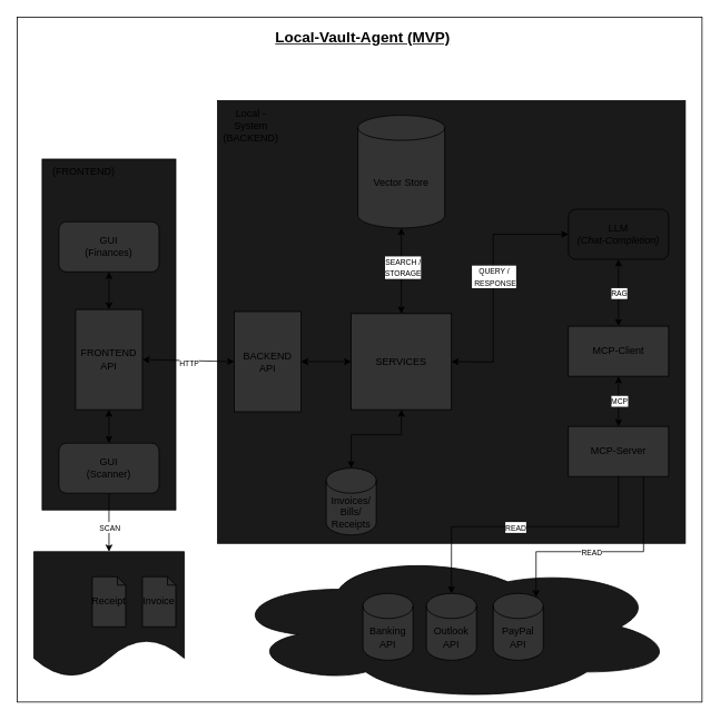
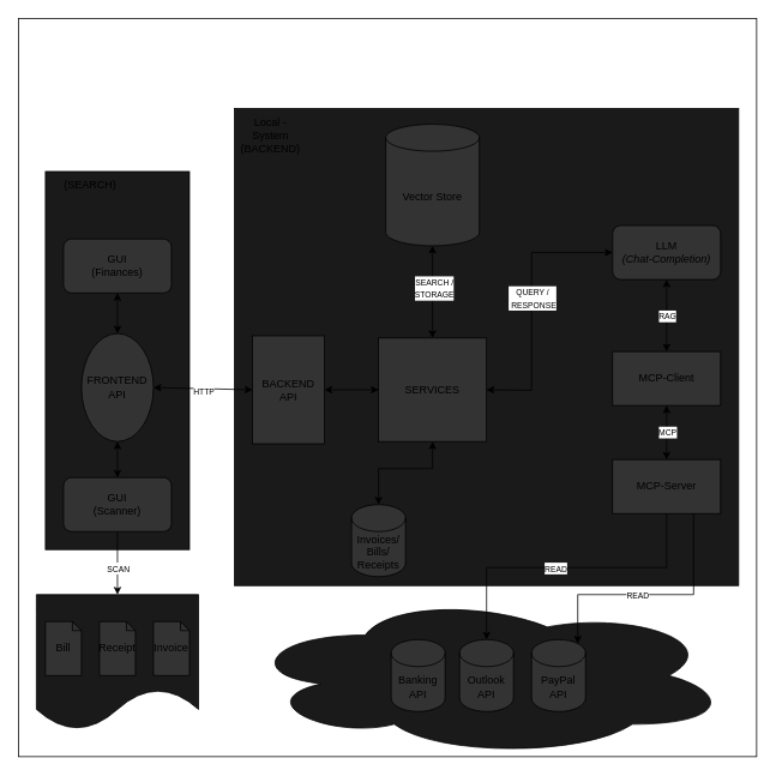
  <mxCell id="0" />
  <mxCell id="1" parent="0" />
  <mxCell id="2" value="" style="rounded=0;whiteSpace=wrap;html=1;" parent="1" vertex="1"><mxGeometry width="820" height="820" as="geometry" x="20" y="20" /></mxCell>
  <mxCell id="3" value="" style="rounded=0;whiteSpace=wrap;html=1;fillColor=#1A1A1A;" parent="1" vertex="1"><mxGeometry x="50" y="190" width="160" height="420" as="geometry" /></mxCell>
  <mxCell id="4" value="" style="rounded=0;whiteSpace=wrap;html=1;fillColor=#1A1A1A;" parent="1" vertex="1"><mxGeometry x="260" y="120" width="560" height="530" as="geometry" /></mxCell>
  <mxCell id="5" value="Local - System&lt;div&gt;(BACKEND)&lt;/div&gt;" style="text;html=1;align=center;verticalAlign=middle;whiteSpace=wrap;rounded=0;" parent="1" vertex="1"><mxGeometry x="270" y="120" width="60" height="60" as="geometry" /></mxCell>
- <mxCell id="6" value="&lt;font style=&quot;font-size: 18px;&quot;&gt;&lt;b&gt;&lt;u&gt;Local-Vault-Agent (MVP)&lt;/u&gt;&lt;/b&gt;&lt;/font&gt;" style="text;html=1;align=center;verticalAlign=middle;whiteSpace=wrap;rounded=0;" parent="1" vertex="1"><mxGeometry x="316" y="30" width="236" height="30" as="geometry" /></mxCell>
- <mxCell id="7" value="(FRONTEND)" style="text;html=1;align=center;verticalAlign=middle;whiteSpace=wrap;rounded=0;" parent="1" vertex="1"><mxGeometry x="50" y="190" width="100" height="30" as="geometry" /></mxCell>
+ <mxCell id="7" value="(SEARCH)" style="text;html=1;align=center;verticalAlign=middle;whiteSpace=wrap;rounded=0;" parent="1" vertex="1"><mxGeometry x="50" y="190" width="100" height="30" as="geometry" /></mxCell>
  <mxCell id="8" value="BACKEND&lt;div&gt;API&lt;/div&gt;" style="rounded=0;whiteSpace=wrap;html=1;fillColor=#333333;" parent="1" vertex="1"><mxGeometry x="280" y="372.5" width="80" height="120" as="geometry" /></mxCell>
  <mxCell id="9" value="GUI&lt;div&gt;(Finances)&lt;/div&gt;" style="rounded=1;whiteSpace=wrap;html=1;fillColor=#333333;" parent="1" vertex="1"><mxGeometry x="70" y="265" width="120" height="60" as="geometry" /></mxCell>
- <mxCell id="10" value="FRONTEND&lt;div&gt;API&lt;/div&gt;" style="rounded=0;whiteSpace=wrap;html=1;fillColor=#333333;" parent="1" vertex="1"><mxGeometry x="90" y="370" width="80" height="120" as="geometry" /></mxCell>
+ <mxCell id="10" value="FRONTEND&lt;div&gt;API&lt;/div&gt;" style="ellipse;whiteSpace=wrap;html=1;fillColor=#333333;" parent="1" vertex="1"><mxGeometry x="90" y="370" width="80" height="120" as="geometry" /></mxCell>
  <mxCell id="11" value="" style="endArrow=classic;startArrow=classic;html=1;rounded=0;entryX=0.5;entryY=1;entryDx=0;entryDy=0;exitX=0.5;exitY=0;exitDx=0;exitDy=0;" parent="1" source="10" target="9" edge="1"><mxGeometry width="50" height="50" relative="1" as="geometry"><mxPoint x="390" y="460" as="sourcePoint" /><mxPoint x="440" y="410" as="targetPoint" /></mxGeometry></mxCell>
  <mxCell id="12" value="" style="endArrow=classic;startArrow=classic;html=1;rounded=0;exitX=1;exitY=0.5;exitDx=0;exitDy=0;entryX=0;entryY=0.5;entryDx=0;entryDy=0;" parent="1" source="10" target="8" edge="1"><mxGeometry width="50" height="50" relative="1" as="geometry"><mxPoint x="390" y="460" as="sourcePoint" /><mxPoint x="440" y="410" as="targetPoint" /></mxGeometry></mxCell>
  <mxCell id="13" value="&lt;font style=&quot;font-size: 9px;&quot;&gt;HTTP&lt;/font&gt;" style="edgeLabel;html=1;align=center;verticalAlign=middle;resizable=0;points=[];" parent="12" vertex="1" connectable="0"><mxGeometry x="0.01" y="-2" relative="1" as="geometry"><mxPoint as="offset" /></mxGeometry></mxCell>
  <mxCell id="14" value="" style="ellipse;shape=cloud;whiteSpace=wrap;html=1;fillColor=#1A1A1A;" parent="1" vertex="1"><mxGeometry x="270" y="660" width="540" height="180" as="geometry" /></mxCell>
  <mxCell id="15" value="PayPal&lt;div&gt;API&lt;/div&gt;" style="shape=cylinder3;whiteSpace=wrap;html=1;boundedLbl=1;backgroundOutline=1;size=15;fillColor=#333333;" parent="1" vertex="1"><mxGeometry x="590" y="710" width="60" height="80" as="geometry" /></mxCell>
  <mxCell id="16" value="Banking&lt;div&gt;API&lt;/div&gt;" style="shape=cylinder3;whiteSpace=wrap;html=1;boundedLbl=1;backgroundOutline=1;size=15;fillColor=#333333;" parent="1" vertex="1"><mxGeometry x="434" y="710" width="60" height="80" as="geometry" /></mxCell>
  <mxCell id="17" value="MCP-Server" style="rounded=0;whiteSpace=wrap;html=1;fillColor=#333333;" parent="1" vertex="1"><mxGeometry x="680" y="510" width="120" height="60" as="geometry" /></mxCell>
  <mxCell id="18" style="edgeStyle=orthogonalEdgeStyle;rounded=0;orthogonalLoop=1;jettySize=auto;html=1;entryX=0.855;entryY=0;entryDx=0;entryDy=4.35;entryPerimeter=0;exitX=0.75;exitY=1;exitDx=0;exitDy=0;" parent="1" source="17" target="15" edge="1"><mxGeometry relative="1" as="geometry"><mxPoint x="740" y="490" as="sourcePoint" /><mxPoint x="641.3" y="754.35" as="targetPoint" /><Array as="points"><mxPoint x="770" y="660" /><mxPoint x="641" y="660" /></Array></mxGeometry></mxCell>
  <mxCell id="19" value="&lt;font style=&quot;font-size: 9px;&quot;&gt;READ&lt;/font&gt;" style="edgeLabel;html=1;align=center;verticalAlign=middle;resizable=0;points=[];" parent="18" vertex="1" connectable="0"><mxGeometry x="0.357" relative="1" as="geometry"><mxPoint x="32" as="offset" /></mxGeometry></mxCell>
  <mxCell id="20" value="MCP-Client" style="rounded=0;whiteSpace=wrap;html=1;fillColor=#333333;" parent="1" vertex="1"><mxGeometry x="680" y="390" width="120" height="60" as="geometry" /></mxCell>
  <mxCell id="21" value="Vector Store" style="shape=cylinder3;whiteSpace=wrap;html=1;boundedLbl=1;backgroundOutline=1;size=15;fillColor=#333333;" parent="1" vertex="1"><mxGeometry x="428" y="137.5" width="104" height="135" as="geometry" /></mxCell>
- <mxCell id="22" value="LLM&lt;div&gt;&lt;i&gt;(Chat-Completion)&lt;/i&gt;&lt;/div&gt;" style="rounded=1;whiteSpace=wrap;html=1;fillColor=#1a1a1a;" parent="1" vertex="1"><mxGeometry x="680" y="250" width="120" height="60" as="geometry" /></mxCell>
+ <mxCell id="22" value="LLM&lt;div&gt;&lt;i&gt;(Chat-Completion)&lt;/i&gt;&lt;/div&gt;" style="rounded=1;whiteSpace=wrap;html=1;fillColor=#333333;" parent="1" vertex="1"><mxGeometry x="680" y="250" width="120" height="60" as="geometry" /></mxCell>
  <mxCell id="23" value="" style="endArrow=classic;startArrow=classic;html=1;rounded=0;entryX=0.5;entryY=1;entryDx=0;entryDy=0;exitX=0.5;exitY=0;exitDx=0;exitDy=0;" parent="1" source="17" target="20" edge="1"><mxGeometry width="50" height="50" relative="1" as="geometry"><mxPoint x="390" y="460" as="sourcePoint" /><mxPoint x="440" y="410" as="targetPoint" /></mxGeometry></mxCell>
  <mxCell id="24" value="&lt;font style=&quot;font-size: 9px;&quot;&gt;MCP&lt;/font&gt;" style="edgeLabel;html=1;align=center;verticalAlign=middle;resizable=0;points=[];" parent="23" vertex="1" connectable="0"><mxGeometry x="0.047" relative="1" as="geometry"><mxPoint as="offset" /></mxGeometry></mxCell>
  <mxCell id="25" value="" style="endArrow=classic;startArrow=classic;html=1;rounded=0;entryX=0.5;entryY=1;entryDx=0;entryDy=0;exitX=0.5;exitY=0;exitDx=0;exitDy=0;" parent="1" source="20" target="22" edge="1"><mxGeometry width="50" height="50" relative="1" as="geometry"><mxPoint x="490" y="490" as="sourcePoint" /><mxPoint x="540" y="440" as="targetPoint" /><Array as="points"><mxPoint x="740" y="310" /></Array></mxGeometry></mxCell>
  <mxCell id="26" value="&lt;font style=&quot;font-size: 9px;&quot;&gt;RAG&lt;/font&gt;" style="edgeLabel;html=1;align=center;verticalAlign=middle;resizable=0;points=[];" parent="25" vertex="1" connectable="0"><mxGeometry x="0.352" relative="1" as="geometry"><mxPoint y="14" as="offset" /></mxGeometry></mxCell>
  <mxCell id="27" value="Invoices/&lt;div&gt;Bills/&lt;/div&gt;&lt;div&gt;Receipts&lt;/div&gt;" style="shape=cylinder3;whiteSpace=wrap;html=1;boundedLbl=1;backgroundOutline=1;size=15;fillColor=#333333;" parent="1" vertex="1"><mxGeometry x="390" y="560" width="60" height="80" as="geometry" /></mxCell>
  <mxCell id="28" value="Outlook&lt;div&gt;API&lt;/div&gt;" style="shape=cylinder3;whiteSpace=wrap;html=1;boundedLbl=1;backgroundOutline=1;size=15;fillColor=#333333;" parent="1" vertex="1"><mxGeometry x="510" y="710" width="60" height="80" as="geometry" /></mxCell>
  <mxCell id="29" style="edgeStyle=orthogonalEdgeStyle;rounded=0;orthogonalLoop=1;jettySize=auto;html=1;exitX=0.5;exitY=1;exitDx=0;exitDy=0;entryX=0.5;entryY=0;entryDx=0;entryDy=0;entryPerimeter=0;" parent="1" source="17" target="28" edge="1"><mxGeometry relative="1" as="geometry"><Array as="points"><mxPoint x="740" y="630" /><mxPoint x="540" y="630" /></Array></mxGeometry></mxCell>
  <mxCell id="30" value="&lt;font style=&quot;font-size: 9px;&quot;&gt;READ&lt;/font&gt;" style="edgeLabel;html=1;align=center;verticalAlign=middle;resizable=0;points=[];" parent="29" vertex="1" connectable="0"><mxGeometry x="0.265" relative="1" as="geometry"><mxPoint x="31" as="offset" /></mxGeometry></mxCell>
  <mxCell id="31" value="" style="shape=document;whiteSpace=wrap;html=1;boundedLbl=1;fillColor=#1A1A1A;" parent="1" vertex="1"><mxGeometry x="40" y="660" width="180" height="150" as="geometry" /></mxCell>
+ <mxCell id="32" value="Bill" style="shape=note;whiteSpace=wrap;html=1;backgroundOutline=1;darkOpacity=0.05;size=10;fillColor=#333333;" parent="1" vertex="1"><mxGeometry x="50" y="690" width="40" height="60" as="geometry" /></mxCell>
  <mxCell id="33" value="Receipt" style="shape=note;whiteSpace=wrap;html=1;backgroundOutline=1;darkOpacity=0.05;size=10;fillColor=#333333;" parent="1" vertex="1"><mxGeometry x="110" y="690" width="40" height="60" as="geometry" /></mxCell>
  <mxCell id="34" value="Invoice" style="shape=note;whiteSpace=wrap;html=1;backgroundOutline=1;darkOpacity=0.05;size=10;fillColor=#333333;" parent="1" vertex="1"><mxGeometry x="170" y="690" width="40" height="60" as="geometry" /></mxCell>
  <mxCell id="35" style="edgeStyle=orthogonalEdgeStyle;rounded=0;orthogonalLoop=1;jettySize=auto;html=1;exitX=0.5;exitY=1;exitDx=0;exitDy=0;entryX=0.5;entryY=0;entryDx=0;entryDy=0;" parent="1" source="37" target="31" edge="1"><mxGeometry relative="1" as="geometry" /></mxCell>
  <mxCell id="36" value="&lt;font style=&quot;font-size: 9px;&quot;&gt;SCAN&lt;/font&gt;" style="edgeLabel;html=1;align=center;verticalAlign=middle;resizable=0;points=[];" parent="35" vertex="1" connectable="0"><mxGeometry x="0.042" relative="1" as="geometry"><mxPoint y="4" as="offset" /></mxGeometry></mxCell>
  <mxCell id="37" value="GUI&lt;div&gt;(Scanner)&lt;/div&gt;" style="rounded=1;whiteSpace=wrap;html=1;fillColor=#333333;" parent="1" vertex="1"><mxGeometry x="70" y="530" width="120" height="60" as="geometry" /></mxCell>
  <mxCell id="38" value="" style="endArrow=classic;startArrow=classic;html=1;rounded=0;entryX=0.5;entryY=1;entryDx=0;entryDy=0;exitX=0.5;exitY=0;exitDx=0;exitDy=0;" parent="1" source="37" target="10" edge="1"><mxGeometry width="50" height="50" relative="1" as="geometry"><mxPoint x="490" y="490" as="sourcePoint" /><mxPoint x="540" y="440" as="targetPoint" /></mxGeometry></mxCell>
  <mxCell id="39" value="SERVICES" style="rounded=0;whiteSpace=wrap;html=1;fillColor=#333333;" parent="1" vertex="1"><mxGeometry x="420" y="375" width="120" height="115" as="geometry" /></mxCell>
  <mxCell id="40" value="" style="endArrow=classic;startArrow=classic;html=1;rounded=0;entryX=0;entryY=0.5;entryDx=0;entryDy=0;exitX=1;exitY=0.5;exitDx=0;exitDy=0;" parent="1" source="8" target="39" edge="1"><mxGeometry width="50" height="50" relative="1" as="geometry"><mxPoint x="490" y="490" as="sourcePoint" /><mxPoint x="540" y="440" as="targetPoint" /></mxGeometry></mxCell>
  <mxCell id="41" value="" style="endArrow=classic;startArrow=classic;html=1;rounded=0;entryX=0;entryY=0.5;entryDx=0;entryDy=0;exitX=1;exitY=0.5;exitDx=0;exitDy=0;" parent="1" source="39" target="22" edge="1"><mxGeometry width="50" height="50" relative="1" as="geometry"><mxPoint x="490" y="490" as="sourcePoint" /><mxPoint x="540" y="440" as="targetPoint" /><Array as="points"><mxPoint x="590" y="433" /><mxPoint x="590" y="280" /></Array></mxGeometry></mxCell>
  <mxCell id="42" value="&lt;font style=&quot;font-size: 9px;&quot;&gt;QUERY /&lt;/font&gt;&lt;div&gt;&lt;font style=&quot;font-size: 9px;&quot;&gt;&amp;nbsp;RESPONSE&lt;/font&gt;&lt;/div&gt;" style="edgeLabel;html=1;align=center;verticalAlign=middle;resizable=0;points=[];labelBackgroundColor=default;" parent="41" vertex="1" connectable="0"><mxGeometry x="0.0" relative="1" as="geometry"><mxPoint y="-6" as="offset" /></mxGeometry></mxCell>
  <mxCell id="43" value="" style="endArrow=classic;startArrow=classic;html=1;rounded=0;exitX=0.5;exitY=0;exitDx=0;exitDy=0;exitPerimeter=0;entryX=0.5;entryY=1;entryDx=0;entryDy=0;" parent="1" source="27" target="39" edge="1"><mxGeometry width="50" height="50" relative="1" as="geometry"><mxPoint x="490" y="490" as="sourcePoint" /><mxPoint x="540" y="440" as="targetPoint" /><Array as="points"><mxPoint x="420" y="520" /><mxPoint x="480" y="520" /></Array></mxGeometry></mxCell>
  <mxCell id="44" value="" style="endArrow=classic;startArrow=classic;html=1;rounded=0;exitX=0.5;exitY=0;exitDx=0;exitDy=0;entryX=0.5;entryY=1;entryDx=0;entryDy=0;entryPerimeter=0;" parent="1" source="39" target="21" edge="1"><mxGeometry width="50" height="50" relative="1" as="geometry"><mxPoint x="490" y="490" as="sourcePoint" /><mxPoint x="490" y="290" as="targetPoint" /></mxGeometry></mxCell>
  <mxCell id="45" value="&lt;font style=&quot;font-size: 9px;&quot;&gt;SEARCH /&lt;/font&gt;&lt;div&gt;&lt;font style=&quot;font-size: 9px;&quot;&gt;STORAGE&lt;/font&gt;&lt;/div&gt;" style="edgeLabel;html=1;align=center;verticalAlign=middle;resizable=0;points=[];" parent="44" vertex="1" connectable="0"><mxGeometry x="0.101" y="-1" relative="1" as="geometry"><mxPoint as="offset" /></mxGeometry></mxCell>
